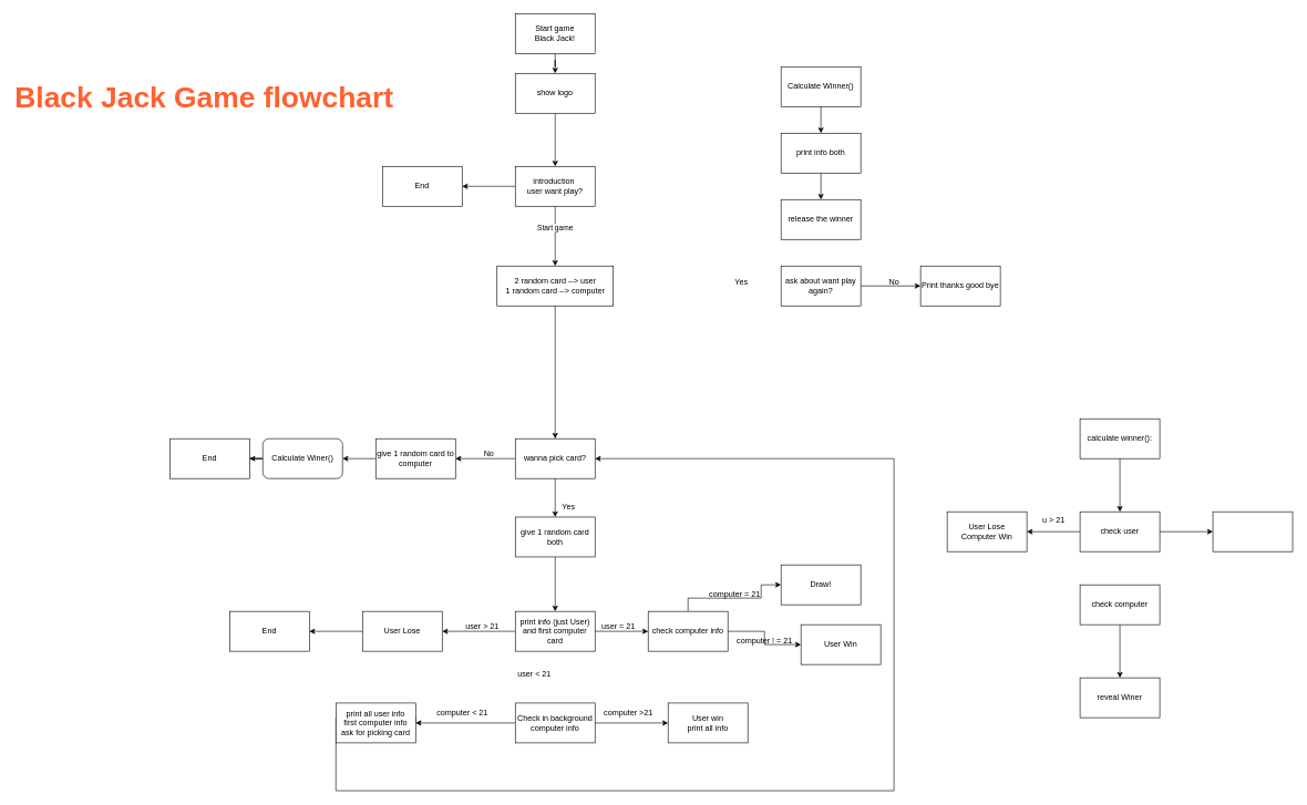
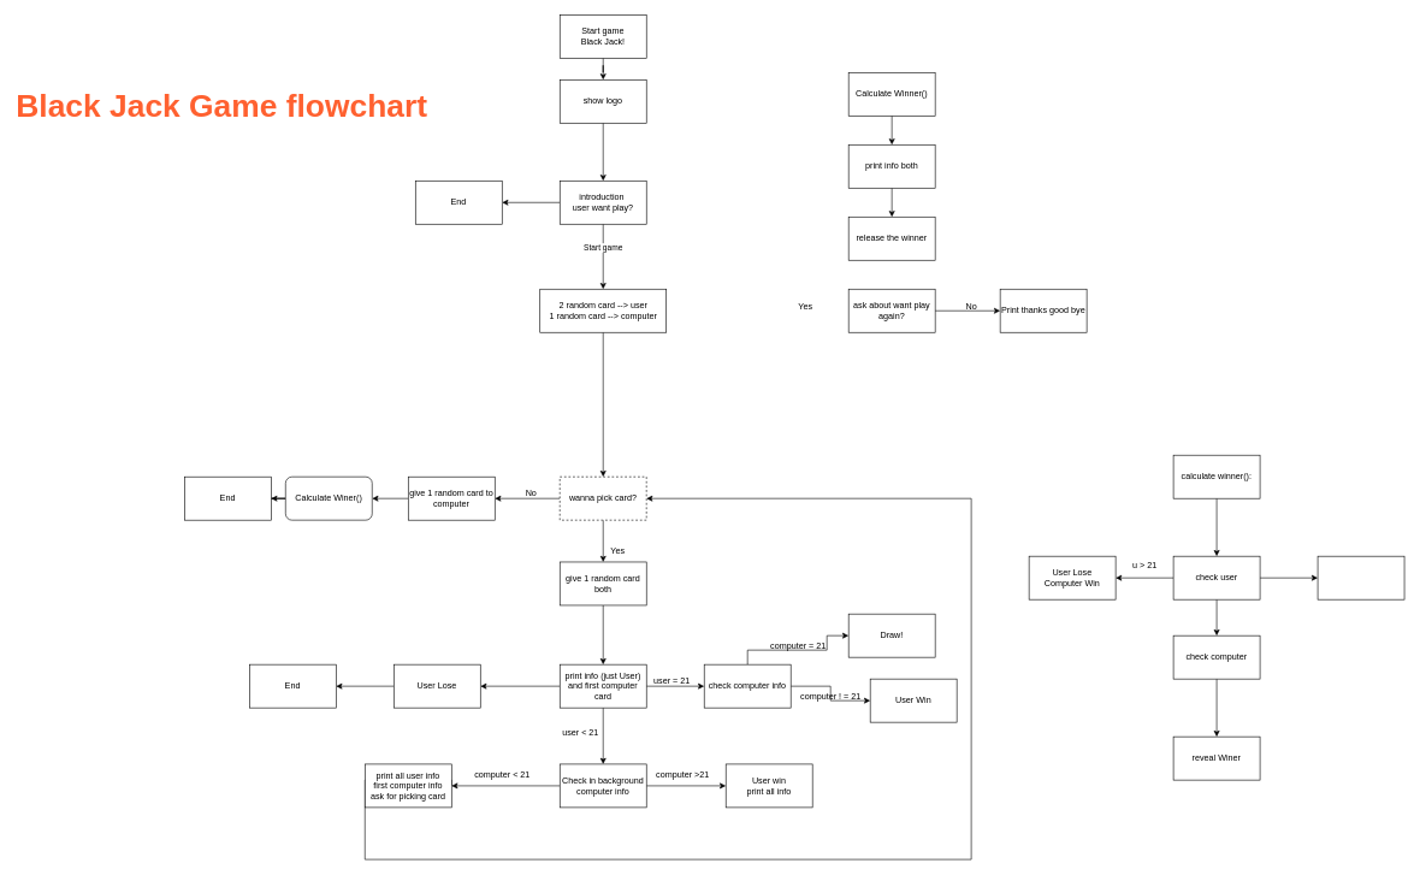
  <mxCell id="0" />
  <mxCell id="1" parent="0" />
  <mxCell id="2" value="" style="edgeStyle=orthogonalEdgeStyle;rounded=0;orthogonalLoop=1;jettySize=auto;html=1;" edge="1" parent="1" source="3" target="5"><mxGeometry relative="1" as="geometry" /></mxCell>
  <mxCell id="3" value="Start game&lt;div&gt;Black Jack!&lt;/div&gt;" style="rounded=0;whiteSpace=wrap;html=1;" vertex="1" parent="1"><mxGeometry x="775" y="20" width="120" height="60" as="geometry" /></mxCell>
  <mxCell id="4" value="" style="edgeStyle=orthogonalEdgeStyle;rounded=0;orthogonalLoop=1;jettySize=auto;html=1;" edge="1" parent="1" source="5" target="9"><mxGeometry relative="1" as="geometry" /></mxCell>
  <mxCell id="5" value="show logo" style="whiteSpace=wrap;html=1;rounded=0;" vertex="1" parent="1"><mxGeometry x="775" y="110" width="120" height="60" as="geometry" /></mxCell>
  <mxCell id="6" value="" style="edgeStyle=orthogonalEdgeStyle;rounded=0;orthogonalLoop=1;jettySize=auto;html=1;" edge="1" parent="1" source="9" target="10"><mxGeometry relative="1" as="geometry" /></mxCell>
  <mxCell id="7" value="" style="edgeStyle=orthogonalEdgeStyle;rounded=0;orthogonalLoop=1;jettySize=auto;html=1;" edge="1" parent="1" source="9" target="12"><mxGeometry relative="1" as="geometry" /></mxCell>
  <mxCell id="8" value="Start game" style="edgeLabel;html=1;align=center;verticalAlign=middle;resizable=0;points=[];" vertex="1" connectable="0" parent="7"><mxGeometry x="-0.283" y="-1" relative="1" as="geometry"><mxPoint as="offset" /></mxGeometry></mxCell>
  <mxCell id="9" value="introduction&amp;nbsp;&lt;div&gt;user want play?&lt;/div&gt;" style="whiteSpace=wrap;html=1;rounded=0;" vertex="1" parent="1"><mxGeometry x="775" y="250" width="120" height="60" as="geometry" /></mxCell>
  <mxCell id="10" value="End" style="whiteSpace=wrap;html=1;rounded=0;" vertex="1" parent="1"><mxGeometry x="575" y="250" width="120" height="60" as="geometry" /></mxCell>
  <mxCell id="11" value="" style="edgeStyle=orthogonalEdgeStyle;rounded=0;orthogonalLoop=1;jettySize=auto;html=1;" edge="1" parent="1" source="12" target="15"><mxGeometry relative="1" as="geometry" /></mxCell>
  <mxCell id="12" value="2 random card --&amp;gt; user&lt;div&gt;1 random card --&amp;gt; computer&lt;/div&gt;" style="whiteSpace=wrap;html=1;rounded=0;" vertex="1" parent="1"><mxGeometry x="747.5" y="400" width="175" height="60" as="geometry" /></mxCell>
  <mxCell id="13" value="" style="edgeStyle=orthogonalEdgeStyle;rounded=0;orthogonalLoop=1;jettySize=auto;html=1;" edge="1" parent="1" source="15" target="42"><mxGeometry relative="1" as="geometry" /></mxCell>
  <mxCell id="14" value="" style="edgeStyle=orthogonalEdgeStyle;rounded=0;orthogonalLoop=1;jettySize=auto;html=1;" edge="1" parent="1" source="15" target="59"><mxGeometry relative="1" as="geometry" /></mxCell>
- <mxCell id="15" value="wanna pick card?" style="whiteSpace=wrap;html=1;rounded=0;" vertex="1" parent="1"><mxGeometry x="775" y="660" width="120" height="60" as="geometry" /></mxCell>
+ <mxCell id="15" value="wanna pick card?" style="whiteSpace=wrap;html=1;rounded=0;dashed=1;" vertex="1" parent="1"><mxGeometry x="775" y="660" width="120" height="60" as="geometry" /></mxCell>
  <mxCell id="16" value="" style="edgeStyle=orthogonalEdgeStyle;rounded=0;orthogonalLoop=1;jettySize=auto;html=1;" edge="1" parent="1" source="17" target="19"><mxGeometry relative="1" as="geometry" /></mxCell>
  <mxCell id="17" value="Calculate Winer()" style="whiteSpace=wrap;html=1;rounded=1;" vertex="1" parent="1"><mxGeometry x="395" y="660" width="120" height="60" as="geometry" /></mxCell>
  <mxCell id="18" value="No" style="text;html=1;align=center;verticalAlign=middle;resizable=0;points=[];autosize=1;strokeColor=none;fillColor=none;" vertex="1" parent="1"><mxGeometry x="715" y="668" width="40" height="30" as="geometry" /></mxCell>
  <mxCell id="19" value="End" style="whiteSpace=wrap;html=1;rounded=0;" vertex="1" parent="1"><mxGeometry x="255" y="660" width="120" height="60" as="geometry" /></mxCell>
  <mxCell id="20" value="" style="edgeStyle=orthogonalEdgeStyle;rounded=0;orthogonalLoop=1;jettySize=auto;html=1;" edge="1" parent="1" source="21" target="23"><mxGeometry relative="1" as="geometry" /></mxCell>
  <mxCell id="21" value="Calculate Winner()" style="whiteSpace=wrap;html=1;" vertex="1" parent="1"><mxGeometry x="1175" y="100" width="120" height="60" as="geometry" /></mxCell>
  <mxCell id="22" value="" style="edgeStyle=orthogonalEdgeStyle;rounded=0;orthogonalLoop=1;jettySize=auto;html=1;" edge="1" parent="1" source="23" target="24"><mxGeometry relative="1" as="geometry" /></mxCell>
  <mxCell id="23" value="print info both" style="whiteSpace=wrap;html=1;" vertex="1" parent="1"><mxGeometry x="1175" y="200" width="120" height="60" as="geometry" /></mxCell>
  <mxCell id="24" value="release the winner" style="whiteSpace=wrap;html=1;" vertex="1" parent="1"><mxGeometry x="1175" y="300" width="120" height="60" as="geometry" /></mxCell>
  <mxCell id="25" value="" style="edgeStyle=orthogonalEdgeStyle;rounded=0;orthogonalLoop=1;jettySize=auto;html=1;" edge="1" parent="1" source="26" target="28"><mxGeometry relative="1" as="geometry" /></mxCell>
  <mxCell id="26" value="ask about want play again?" style="whiteSpace=wrap;html=1;" vertex="1" parent="1"><mxGeometry x="1175" y="400" width="120" height="60" as="geometry" /></mxCell>
  <mxCell id="27" value="Yes" style="text;html=1;align=center;verticalAlign=middle;resizable=0;points=[];autosize=1;strokeColor=none;fillColor=none;" vertex="1" parent="1"><mxGeometry x="1095" y="410" width="40" height="30" as="geometry" /></mxCell>
  <mxCell id="28" value="Print thanks good bye" style="whiteSpace=wrap;html=1;" vertex="1" parent="1"><mxGeometry x="1385" y="400" width="120" height="60" as="geometry" /></mxCell>
  <mxCell id="29" value="No" style="text;html=1;align=center;verticalAlign=middle;resizable=0;points=[];autosize=1;strokeColor=none;fillColor=none;" vertex="1" parent="1"><mxGeometry x="1325" y="410" width="40" height="30" as="geometry" /></mxCell>
+ <mxCell id="30" value="" style="edgeStyle=orthogonalEdgeStyle;rounded=0;orthogonalLoop=1;jettySize=auto;html=1;" edge="1" parent="1" source="33" target="37"><mxGeometry relative="1" as="geometry" /></mxCell>
  <mxCell id="31" value="" style="edgeStyle=orthogonalEdgeStyle;rounded=0;orthogonalLoop=1;jettySize=auto;html=1;" edge="1" parent="1" source="33" target="39"><mxGeometry relative="1" as="geometry" /></mxCell>
  <mxCell id="32" value="" style="edgeStyle=orthogonalEdgeStyle;rounded=0;orthogonalLoop=1;jettySize=auto;html=1;" edge="1" parent="1" source="33" target="52"><mxGeometry relative="1" as="geometry" /></mxCell>
  <mxCell id="33" value="print info (just User)&lt;div&gt;and first computer card&lt;/div&gt;" style="whiteSpace=wrap;html=1;rounded=0;" vertex="1" parent="1"><mxGeometry x="775" y="920" width="120" height="60" as="geometry" /></mxCell>
  <mxCell id="34" value="Yes" style="text;html=1;align=center;verticalAlign=middle;resizable=0;points=[];autosize=1;strokeColor=none;fillColor=none;" vertex="1" parent="1"><mxGeometry x="835" y="748" width="40" height="30" as="geometry" /></mxCell>
  <mxCell id="35" value="" style="edgeStyle=orthogonalEdgeStyle;rounded=0;orthogonalLoop=1;jettySize=auto;html=1;" edge="1" parent="1" source="37" target="44"><mxGeometry relative="1" as="geometry" /></mxCell>
  <mxCell id="36" value="" style="edgeStyle=orthogonalEdgeStyle;rounded=0;orthogonalLoop=1;jettySize=auto;html=1;" edge="1" parent="1" source="37" target="47"><mxGeometry relative="1" as="geometry" /></mxCell>
  <mxCell id="37" value="Check in background computer info" style="whiteSpace=wrap;html=1;rounded=0;" vertex="1" parent="1"><mxGeometry x="775" y="1058" width="120" height="60" as="geometry" /></mxCell>
  <mxCell id="38" value="" style="edgeStyle=orthogonalEdgeStyle;rounded=0;orthogonalLoop=1;jettySize=auto;html=1;" edge="1" parent="1" source="39" target="43"><mxGeometry relative="1" as="geometry" /></mxCell>
  <mxCell id="39" value="User Lose" style="whiteSpace=wrap;html=1;rounded=0;" vertex="1" parent="1"><mxGeometry x="545" y="920" width="120" height="60" as="geometry" /></mxCell>
- <mxCell id="40" value="user &amp;gt; 21" style="text;html=1;align=center;verticalAlign=middle;resizable=0;points=[];autosize=1;strokeColor=none;fillColor=none;" vertex="1" parent="1"><mxGeometry x="690" y="928" width="70" height="30" as="geometry" /></mxCell>
  <mxCell id="41" value="" style="edgeStyle=orthogonalEdgeStyle;rounded=0;orthogonalLoop=1;jettySize=auto;html=1;" edge="1" parent="1" source="42" target="33"><mxGeometry relative="1" as="geometry" /></mxCell>
  <mxCell id="42" value="give 1 random card both" style="whiteSpace=wrap;html=1;" vertex="1" parent="1"><mxGeometry x="775" y="778" width="120" height="60" as="geometry" /></mxCell>
  <mxCell id="43" value="End" style="whiteSpace=wrap;html=1;rounded=0;" vertex="1" parent="1"><mxGeometry x="345" y="920" width="120" height="60" as="geometry" /></mxCell>
  <mxCell id="44" value="User win&lt;div&gt;print all info&lt;/div&gt;" style="whiteSpace=wrap;html=1;rounded=0;" vertex="1" parent="1"><mxGeometry x="1005" y="1058" width="120" height="60" as="geometry" /></mxCell>
  <mxCell id="45" value="computer &amp;gt;21" style="text;html=1;align=center;verticalAlign=middle;resizable=0;points=[];autosize=1;strokeColor=none;fillColor=none;" vertex="1" parent="1"><mxGeometry x="895" y="1058" width="100" height="30" as="geometry" /></mxCell>
  <mxCell id="46" style="edgeStyle=orthogonalEdgeStyle;rounded=0;orthogonalLoop=1;jettySize=auto;html=1;exitX=1;exitY=0.5;exitDx=0;exitDy=0;" edge="1" parent="1" source="47" target="15"><mxGeometry relative="1" as="geometry"><Array as="points"><mxPoint x="505" y="1080" /><mxPoint x="505" y="1190" /><mxPoint x="1345" y="1190" /><mxPoint x="1345" y="690" /></Array></mxGeometry></mxCell>
  <mxCell id="47" value="print all user info&lt;div&gt;first computer info&lt;/div&gt;&lt;div&gt;ask for picking card&lt;/div&gt;" style="whiteSpace=wrap;html=1;rounded=0;" vertex="1" parent="1"><mxGeometry x="505" y="1058" width="120" height="60" as="geometry" /></mxCell>
  <mxCell id="48" value="user &amp;lt; 21&amp;nbsp;" style="text;html=1;align=center;verticalAlign=middle;resizable=0;points=[];autosize=1;strokeColor=none;fillColor=none;" vertex="1" parent="1"><mxGeometry x="765" y="1000" width="80" height="30" as="geometry" /></mxCell>
  <mxCell id="49" value="computer &amp;lt; 21" style="text;html=1;align=center;verticalAlign=middle;resizable=0;points=[];autosize=1;strokeColor=none;fillColor=none;" vertex="1" parent="1"><mxGeometry x="645" y="1058" width="100" height="30" as="geometry" /></mxCell>
  <mxCell id="50" value="" style="edgeStyle=orthogonalEdgeStyle;rounded=0;orthogonalLoop=1;jettySize=auto;html=1;" edge="1" parent="1" source="52" target="54"><mxGeometry relative="1" as="geometry"><Array as="points"><mxPoint x="1035" y="900" /><mxPoint x="1145" y="900" /><mxPoint x="1145" y="880" /></Array></mxGeometry></mxCell>
  <mxCell id="51" value="" style="edgeStyle=orthogonalEdgeStyle;rounded=0;orthogonalLoop=1;jettySize=auto;html=1;" edge="1" parent="1" source="52" target="56"><mxGeometry relative="1" as="geometry" /></mxCell>
  <mxCell id="52" value="check computer info" style="whiteSpace=wrap;html=1;rounded=0;" vertex="1" parent="1"><mxGeometry x="975" y="920" width="120" height="60" as="geometry" /></mxCell>
  <mxCell id="53" value="user = 21" style="text;html=1;align=center;verticalAlign=middle;resizable=0;points=[];autosize=1;strokeColor=none;fillColor=none;" vertex="1" parent="1"><mxGeometry x="895" y="928" width="70" height="30" as="geometry" /></mxCell>
  <mxCell id="54" value="Draw!" style="whiteSpace=wrap;html=1;rounded=0;" vertex="1" parent="1"><mxGeometry x="1175" y="850" width="120" height="60" as="geometry" /></mxCell>
  <mxCell id="55" value="computer = 21" style="text;html=1;align=center;verticalAlign=middle;resizable=0;points=[];autosize=1;strokeColor=none;fillColor=none;" vertex="1" parent="1"><mxGeometry x="1055" y="880" width="100" height="30" as="geometry" /></mxCell>
  <mxCell id="56" value="User Win" style="whiteSpace=wrap;html=1;rounded=0;" vertex="1" parent="1"><mxGeometry x="1205" y="940" width="120" height="60" as="geometry" /></mxCell>
  <mxCell id="57" value="computer ! = 21" style="text;html=1;align=center;verticalAlign=middle;resizable=0;points=[];autosize=1;strokeColor=none;fillColor=none;" vertex="1" parent="1"><mxGeometry x="1095" y="950" width="110" height="30" as="geometry" /></mxCell>
  <mxCell id="58" value="" style="edgeStyle=orthogonalEdgeStyle;rounded=0;orthogonalLoop=1;jettySize=auto;html=1;" edge="1" parent="1" source="59" target="17"><mxGeometry relative="1" as="geometry" /></mxCell>
  <mxCell id="59" value="give 1 random card to computer" style="whiteSpace=wrap;html=1;" vertex="1" parent="1"><mxGeometry x="565" y="660" width="120" height="60" as="geometry" /></mxCell>
  <mxCell id="60" value="&lt;b&gt;&lt;font color=&quot;#ff6130&quot; style=&quot;font-size: 44px;&quot;&gt;Black Jack Game flowchart&lt;/font&gt;&lt;/b&gt;&lt;div&gt;&lt;b&gt;&lt;font style=&quot;font-size: 24px;&quot;&gt;&lt;br&gt;&lt;/font&gt;&lt;/b&gt;&lt;/div&gt;" style="text;html=1;align=left;verticalAlign=middle;resizable=0;points=[];autosize=1;strokeColor=none;fillColor=none;" vertex="1" parent="1"><mxGeometry x="20" y="110" width="590" height="100" as="geometry" /></mxCell>
  <mxCell id="61" value="" style="edgeStyle=orthogonalEdgeStyle;rounded=0;orthogonalLoop=1;jettySize=auto;html=1;" edge="1" parent="1" source="62" target="66"><mxGeometry relative="1" as="geometry" /></mxCell>
  <mxCell id="62" value="calculate winner():" style="whiteSpace=wrap;html=1;" vertex="1" parent="1"><mxGeometry x="1625" y="630" width="120" height="60" as="geometry" /></mxCell>
+ <mxCell id="63" value="" style="edgeStyle=orthogonalEdgeStyle;rounded=0;orthogonalLoop=1;jettySize=auto;html=1;" edge="1" parent="1" source="66" target="68"><mxGeometry relative="1" as="geometry" /></mxCell>
  <mxCell id="64" value="" style="edgeStyle=orthogonalEdgeStyle;rounded=0;orthogonalLoop=1;jettySize=auto;html=1;" edge="1" parent="1" source="66" target="70"><mxGeometry relative="1" as="geometry" /></mxCell>
  <mxCell id="65" value="" style="edgeStyle=orthogonalEdgeStyle;rounded=0;orthogonalLoop=1;jettySize=auto;html=1;" edge="1" parent="1" source="66" target="72"><mxGeometry relative="1" as="geometry" /></mxCell>
  <mxCell id="66" value="check user" style="whiteSpace=wrap;html=1;" vertex="1" parent="1"><mxGeometry x="1625" y="770" width="120" height="60" as="geometry" /></mxCell>
  <mxCell id="67" value="" style="edgeStyle=orthogonalEdgeStyle;rounded=0;orthogonalLoop=1;jettySize=auto;html=1;" edge="1" parent="1" source="68" target="69"><mxGeometry relative="1" as="geometry" /></mxCell>
  <mxCell id="68" value="check computer" style="whiteSpace=wrap;html=1;" vertex="1" parent="1"><mxGeometry x="1625" y="880" width="120" height="60" as="geometry" /></mxCell>
  <mxCell id="69" value="reveal Winer" style="whiteSpace=wrap;html=1;" vertex="1" parent="1"><mxGeometry x="1625" y="1020" width="120" height="60" as="geometry" /></mxCell>
  <mxCell id="70" value="User Lose&lt;br&gt;Computer Win" style="whiteSpace=wrap;html=1;" vertex="1" parent="1"><mxGeometry x="1425" y="770" width="120" height="60" as="geometry" /></mxCell>
  <mxCell id="71" value="u &amp;gt; 21" style="text;html=1;align=center;verticalAlign=middle;resizable=0;points=[];autosize=1;strokeColor=none;fillColor=none;" vertex="1" parent="1"><mxGeometry x="1555" y="768" width="60" height="30" as="geometry" /></mxCell>
  <mxCell id="72" value="" style="whiteSpace=wrap;html=1;" vertex="1" parent="1"><mxGeometry x="1825" y="770" width="120" height="60" as="geometry" /></mxCell>
